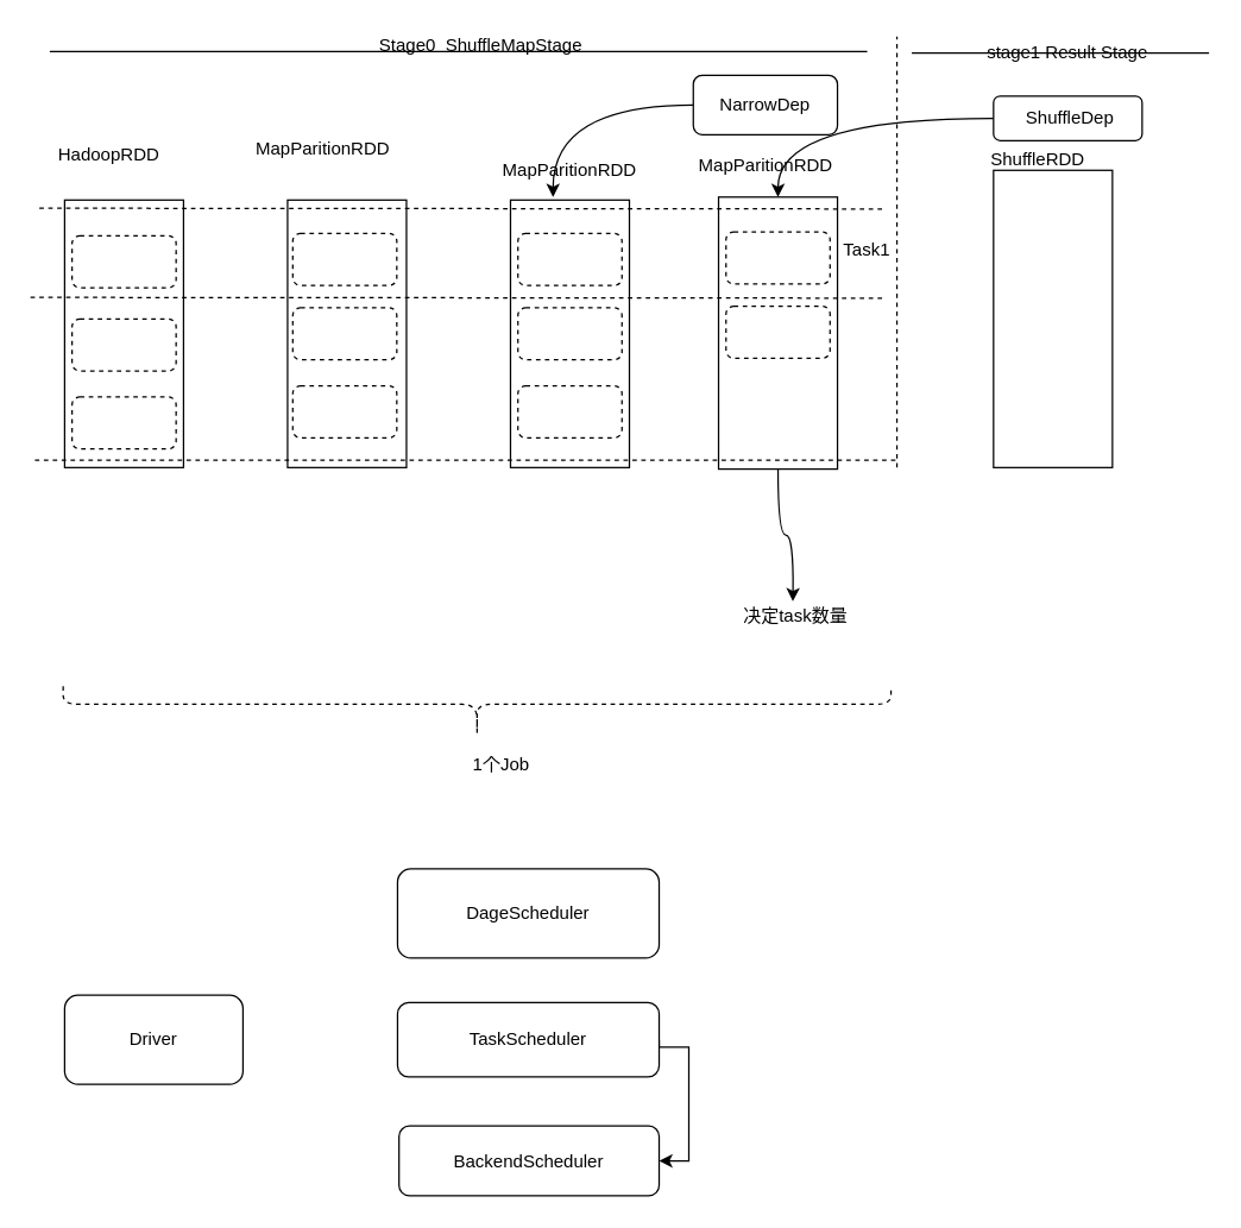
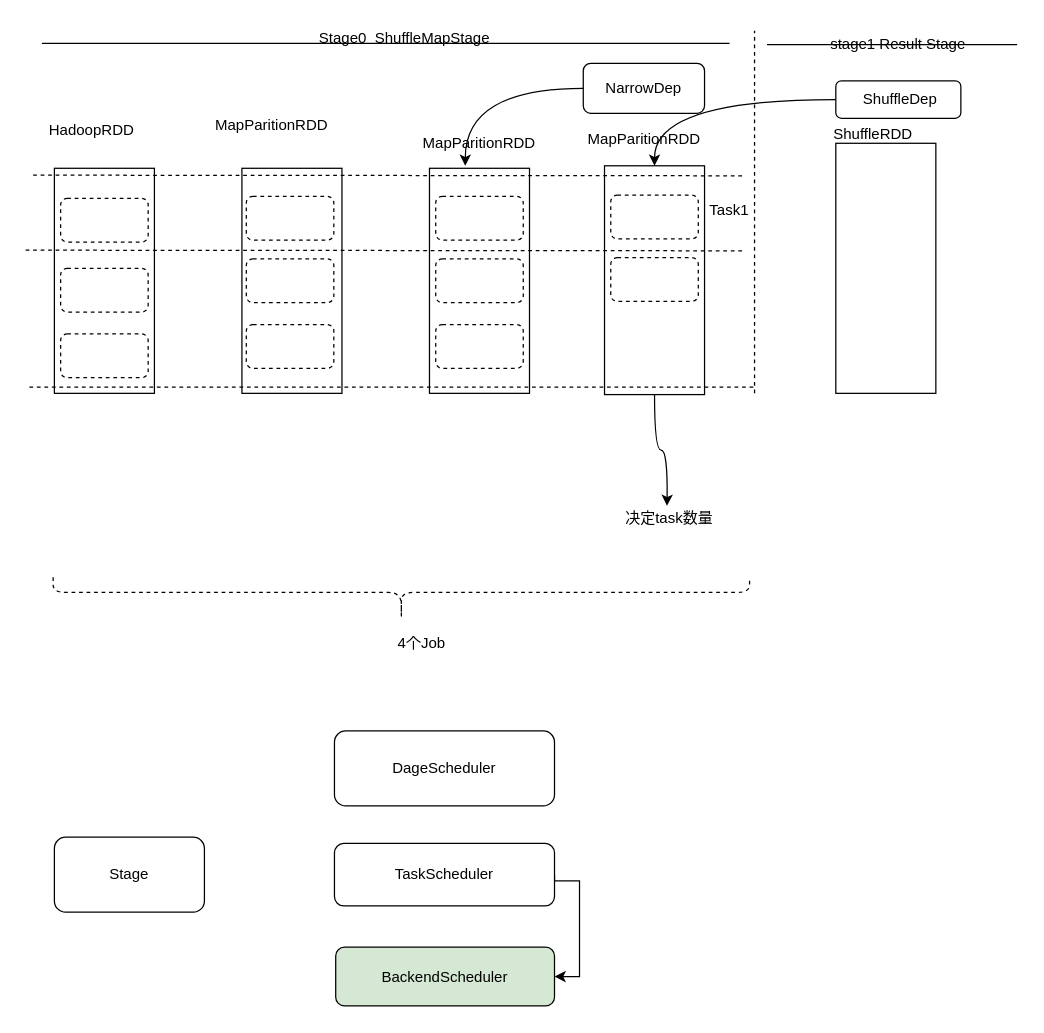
  <mxCell id="0" />
  <mxCell id="1" parent="0" />
  <mxCell id="2" value="" style="rounded=0;whiteSpace=wrap;html=1;" parent="1" vertex="1"><mxGeometry x="193" y="134" width="80" height="180" as="geometry" /></mxCell>
  <mxCell id="3" value="" style="rounded=0;whiteSpace=wrap;html=1;" parent="1" vertex="1"><mxGeometry x="43" y="134" width="80" height="180" as="geometry" /></mxCell>
  <mxCell id="4" value="" style="rounded=0;whiteSpace=wrap;html=1;" parent="1" vertex="1"><mxGeometry x="483" y="132" width="80" height="183" as="geometry" /></mxCell>
  <mxCell id="5" value="" style="rounded=0;whiteSpace=wrap;html=1;" parent="1" vertex="1"><mxGeometry x="343" y="134" width="80" height="180" as="geometry" /></mxCell>
  <mxCell id="6" value="" style="endArrow=none;html=1;" parent="1" edge="1"><mxGeometry width="50" height="50" relative="1" as="geometry"><mxPoint x="33" y="34" as="sourcePoint" /><mxPoint x="583" y="34" as="targetPoint" /></mxGeometry></mxCell>
  <mxCell id="7" value="Stage0&amp;nbsp; ShuffleMapStage&lt;br&gt;&lt;br&gt;" style="text;html=1;resizable=0;points=[];autosize=1;align=left;verticalAlign=top;spacingTop=-4;" parent="1" vertex="1"><mxGeometry x="253" y="20" width="150" height="30" as="geometry" /></mxCell>
  <mxCell id="8" style="edgeStyle=orthogonalEdgeStyle;curved=1;rounded=0;orthogonalLoop=1;jettySize=auto;html=1;" parent="1" source="4" edge="1"><mxGeometry relative="1" as="geometry"><mxPoint x="533" y="404" as="targetPoint" /></mxGeometry></mxCell>
  <mxCell id="9" value="" style="endArrow=none;html=1;" parent="1" edge="1"><mxGeometry width="50" height="50" relative="1" as="geometry"><mxPoint x="613" y="35" as="sourcePoint" /><mxPoint x="813" y="35" as="targetPoint" /></mxGeometry></mxCell>
  <mxCell id="10" value="stage1 Result Stage" style="text;html=1;strokeColor=none;fillColor=none;align=center;verticalAlign=middle;whiteSpace=wrap;rounded=0;" parent="1" vertex="1"><mxGeometry x="653" y="25" width="130" height="20" as="geometry" /></mxCell>
  <mxCell id="11" style="edgeStyle=orthogonalEdgeStyle;rounded=0;orthogonalLoop=1;jettySize=auto;html=1;entryX=0.5;entryY=0;entryDx=0;entryDy=0;curved=1;" parent="1" source="12" target="4" edge="1"><mxGeometry relative="1" as="geometry" /></mxCell>
  <mxCell id="12" value="&amp;nbsp;ShuffleDep" style="rounded=1;whiteSpace=wrap;html=1;" parent="1" vertex="1"><mxGeometry x="668" y="64" width="100" height="30" as="geometry" /></mxCell>
  <mxCell id="13" value="" style="endArrow=none;dashed=1;html=1;" parent="1" edge="1"><mxGeometry width="50" height="50" relative="1" as="geometry"><mxPoint x="603" y="314" as="sourcePoint" /><mxPoint x="603" y="24" as="targetPoint" /></mxGeometry></mxCell>
  <mxCell id="14" value="" style="rounded=0;whiteSpace=wrap;html=1;" parent="1" vertex="1"><mxGeometry x="668" y="114" width="80" height="200" as="geometry" /></mxCell>
  <mxCell id="15" style="edgeStyle=orthogonalEdgeStyle;curved=1;rounded=0;orthogonalLoop=1;jettySize=auto;html=1;entryX=0.358;entryY=-0.011;entryDx=0;entryDy=0;entryPerimeter=0;exitX=0;exitY=0.5;exitDx=0;exitDy=0;" parent="1" source="16" target="5" edge="1"><mxGeometry relative="1" as="geometry" /></mxCell>
  <mxCell id="16" value="NarrowDep" style="rounded=1;whiteSpace=wrap;html=1;" parent="1" vertex="1"><mxGeometry x="466" y="50" width="97" height="40" as="geometry" /></mxCell>
  <mxCell id="17" value="" style="rounded=1;whiteSpace=wrap;html=1;dashed=1;" parent="1" vertex="1"><mxGeometry x="48" y="158" width="70" height="35" as="geometry" /></mxCell>
  <mxCell id="18" value="" style="rounded=1;whiteSpace=wrap;html=1;dashed=1;" parent="1" vertex="1"><mxGeometry x="48" y="214" width="70" height="35" as="geometry" /></mxCell>
  <mxCell id="19" value="" style="rounded=1;whiteSpace=wrap;html=1;dashed=1;" parent="1" vertex="1"><mxGeometry x="48" y="266.5" width="70" height="35" as="geometry" /></mxCell>
  <mxCell id="20" value="" style="rounded=1;whiteSpace=wrap;html=1;dashed=1;" parent="1" vertex="1"><mxGeometry x="196.5" y="156.5" width="70" height="35" as="geometry" /></mxCell>
  <mxCell id="21" value="" style="rounded=1;whiteSpace=wrap;html=1;dashed=1;" parent="1" vertex="1"><mxGeometry x="196.5" y="206.5" width="70" height="35" as="geometry" /></mxCell>
  <mxCell id="22" value="" style="rounded=1;whiteSpace=wrap;html=1;dashed=1;" parent="1" vertex="1"><mxGeometry x="196.5" y="259" width="70" height="35" as="geometry" /></mxCell>
  <mxCell id="23" value="" style="rounded=1;whiteSpace=wrap;html=1;dashed=1;" parent="1" vertex="1"><mxGeometry x="348" y="156.5" width="70" height="35" as="geometry" /></mxCell>
  <mxCell id="24" value="" style="rounded=1;whiteSpace=wrap;html=1;dashed=1;" parent="1" vertex="1"><mxGeometry x="348" y="206.5" width="70" height="35" as="geometry" /></mxCell>
  <mxCell id="25" value="" style="rounded=1;whiteSpace=wrap;html=1;dashed=1;" parent="1" vertex="1"><mxGeometry x="348" y="259" width="70" height="35" as="geometry" /></mxCell>
  <mxCell id="26" value="" style="rounded=1;whiteSpace=wrap;html=1;dashed=1;" parent="1" vertex="1"><mxGeometry x="488" y="155.5" width="70" height="35" as="geometry" /></mxCell>
  <mxCell id="27" value="" style="rounded=1;whiteSpace=wrap;html=1;dashed=1;" parent="1" vertex="1"><mxGeometry x="488" y="205.5" width="70" height="35" as="geometry" /></mxCell>
  <mxCell id="28" value="HadoopRDD" style="text;html=1;strokeColor=none;fillColor=none;align=center;verticalAlign=middle;whiteSpace=wrap;rounded=0;dashed=1;" parent="1" vertex="1"><mxGeometry x="53" y="94" width="40" height="20" as="geometry" /></mxCell>
  <mxCell id="29" value="MapParitionRDD" style="text;html=1;strokeColor=none;fillColor=none;align=center;verticalAlign=middle;whiteSpace=wrap;rounded=0;dashed=1;" parent="1" vertex="1"><mxGeometry x="197" y="90" width="40" height="20" as="geometry" /></mxCell>
  <mxCell id="30" value="MapParitionRDD" style="text;html=1;strokeColor=none;fillColor=none;align=center;verticalAlign=middle;whiteSpace=wrap;rounded=0;dashed=1;" parent="1" vertex="1"><mxGeometry x="363" y="104" width="40" height="20" as="geometry" /></mxCell>
  <mxCell id="31" value="MapParitionRDD" style="text;html=1;strokeColor=none;fillColor=none;align=center;verticalAlign=middle;whiteSpace=wrap;rounded=0;dashed=1;" parent="1" vertex="1"><mxGeometry x="494.5" y="101" width="40" height="20" as="geometry" /></mxCell>
  <mxCell id="32" value="ShuffleRDD" style="text;html=1;strokeColor=none;fillColor=none;align=center;verticalAlign=middle;whiteSpace=wrap;rounded=0;dashed=1;" parent="1" vertex="1"><mxGeometry x="678" y="97" width="40" height="20" as="geometry" /></mxCell>
  <mxCell id="33" value="决定task数量" style="text;html=1;strokeColor=none;fillColor=none;align=center;verticalAlign=middle;whiteSpace=wrap;rounded=0;dashed=1;" parent="1" vertex="1"><mxGeometry x="494.5" y="404" width="80" height="20" as="geometry" /></mxCell>
  <mxCell id="34" value="" style="shape=curlyBracket;whiteSpace=wrap;html=1;rounded=1;dashed=1;rotation=-90;size=0.65;" parent="1" vertex="1"><mxGeometry x="303" y="200" width="35" height="557" as="geometry" /></mxCell>
- <mxCell id="35" value="1个Job" style="text;html=1;strokeColor=none;fillColor=none;align=center;verticalAlign=middle;whiteSpace=wrap;rounded=0;dashed=1;" parent="1" vertex="1"><mxGeometry x="301" y="504" width="72" height="20" as="geometry" /></mxCell>
+ <mxCell id="35" value="4个Job" style="text;html=1;strokeColor=none;fillColor=none;align=center;verticalAlign=middle;whiteSpace=wrap;rounded=0;dashed=1;" parent="1" vertex="1"><mxGeometry x="301" y="504" width="72" height="20" as="geometry" /></mxCell>
  <mxCell id="36" value="Task1" style="text;html=1;strokeColor=none;fillColor=none;align=center;verticalAlign=middle;whiteSpace=wrap;rounded=0;dashed=1;" parent="1" vertex="1"><mxGeometry x="563" y="158" width="40" height="20" as="geometry" /></mxCell>
  <mxCell id="37" value="" style="endArrow=none;dashed=1;html=1;" parent="1" edge="1"><mxGeometry width="50" height="50" relative="1" as="geometry"><mxPoint x="23" y="309" as="sourcePoint" /><mxPoint x="603" y="309" as="targetPoint" /></mxGeometry></mxCell>
  <mxCell id="38" value="" style="endArrow=none;dashed=1;html=1;" parent="1" edge="1"><mxGeometry width="50" height="50" relative="1" as="geometry"><mxPoint x="20" y="199.5" as="sourcePoint" /><mxPoint x="593" y="200" as="targetPoint" /></mxGeometry></mxCell>
  <mxCell id="39" value="" style="endArrow=none;dashed=1;html=1;" parent="1" edge="1"><mxGeometry width="50" height="50" relative="1" as="geometry"><mxPoint x="26" y="139.5" as="sourcePoint" /><mxPoint x="593" y="140" as="targetPoint" /></mxGeometry></mxCell>
  <mxCell id="40" value="DageScheduler" style="rounded=1;whiteSpace=wrap;html=1;" parent="1" vertex="1"><mxGeometry x="267" y="584" width="176" height="60" as="geometry" /></mxCell>
  <mxCell id="41" style="edgeStyle=orthogonalEdgeStyle;rounded=0;orthogonalLoop=1;jettySize=auto;html=1;entryX=1;entryY=0.5;entryDx=0;entryDy=0;exitX=1;exitY=0.5;exitDx=0;exitDy=0;" edge="1" parent="1" source="42" target="43"><mxGeometry relative="1" as="geometry"><Array as="points"><mxPoint x="443" y="704" /><mxPoint x="463" y="704" /><mxPoint x="463" y="781" /></Array></mxGeometry></mxCell>
  <mxCell id="42" value="TaskScheduler" style="rounded=1;whiteSpace=wrap;html=1;" parent="1" vertex="1"><mxGeometry x="267" y="674" width="176" height="50" as="geometry" /></mxCell>
- <mxCell id="43" value="BackendScheduler" style="rounded=1;whiteSpace=wrap;html=1;" parent="1" vertex="1"><mxGeometry x="268" y="757" width="175" height="47" as="geometry" /></mxCell>
- <mxCell id="44" value="Driver" style="rounded=1;whiteSpace=wrap;html=1;" parent="1" vertex="1"><mxGeometry x="43" y="669" width="120" height="60" as="geometry" /></mxCell>
+ <mxCell id="43" value="BackendScheduler" style="rounded=1;whiteSpace=wrap;html=1;fillColor=#d5e8d4;" parent="1" vertex="1"><mxGeometry x="268" y="757" width="175" height="47" as="geometry" /></mxCell>
+ <mxCell id="44" value="Stage" style="rounded=1;whiteSpace=wrap;html=1;" parent="1" vertex="1"><mxGeometry x="43" y="669" width="120" height="60" as="geometry" /></mxCell>
